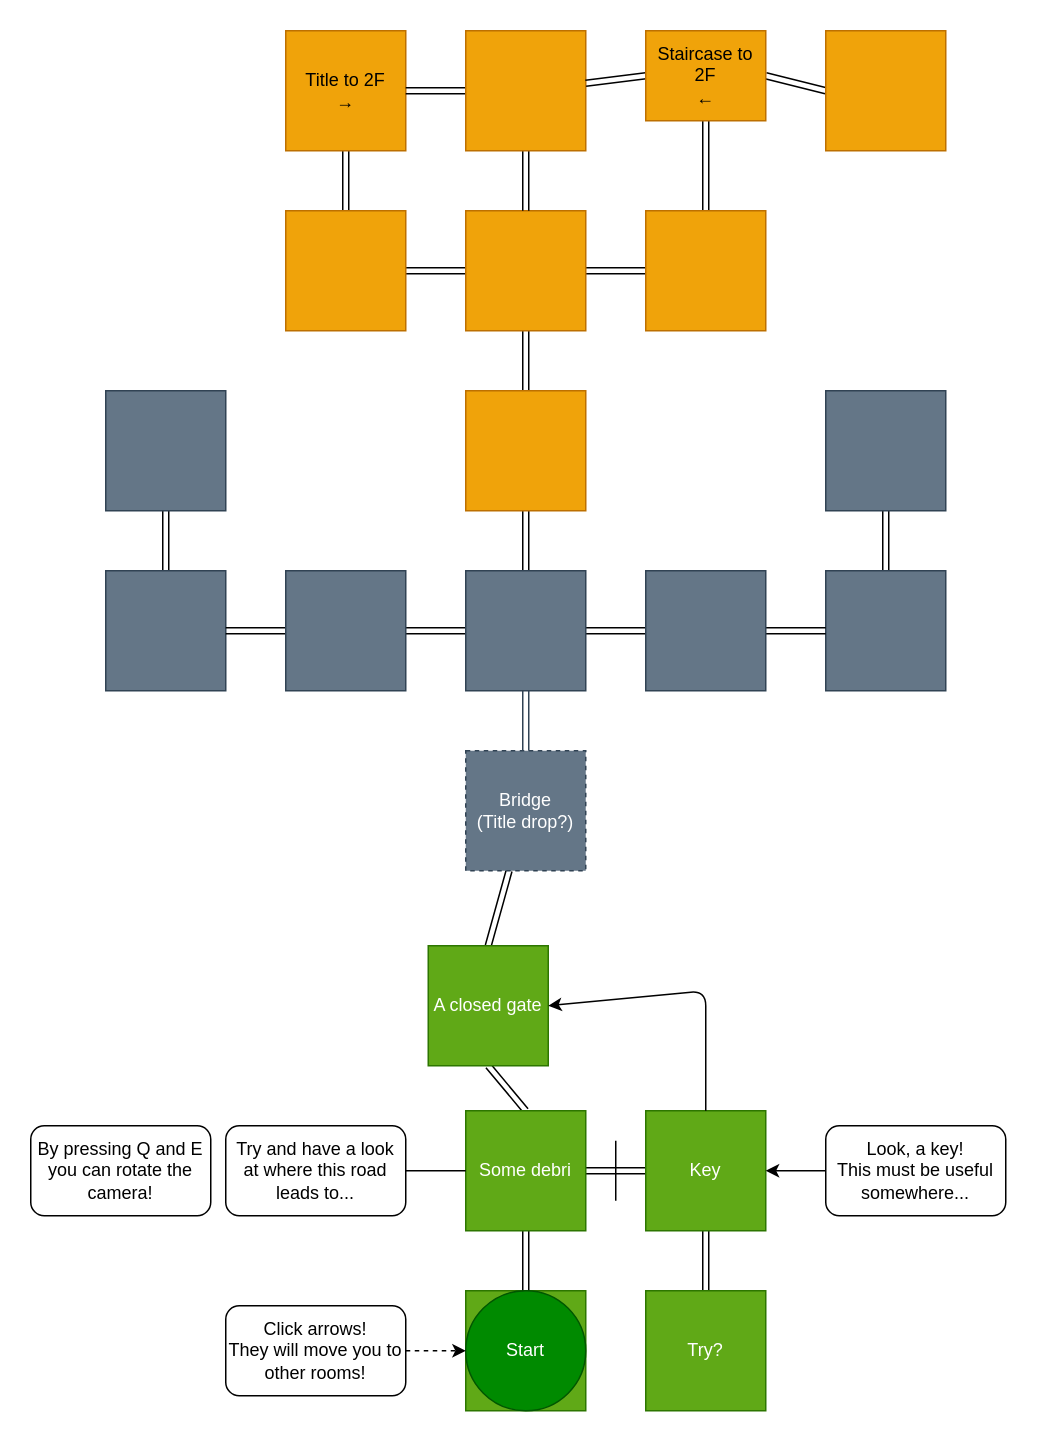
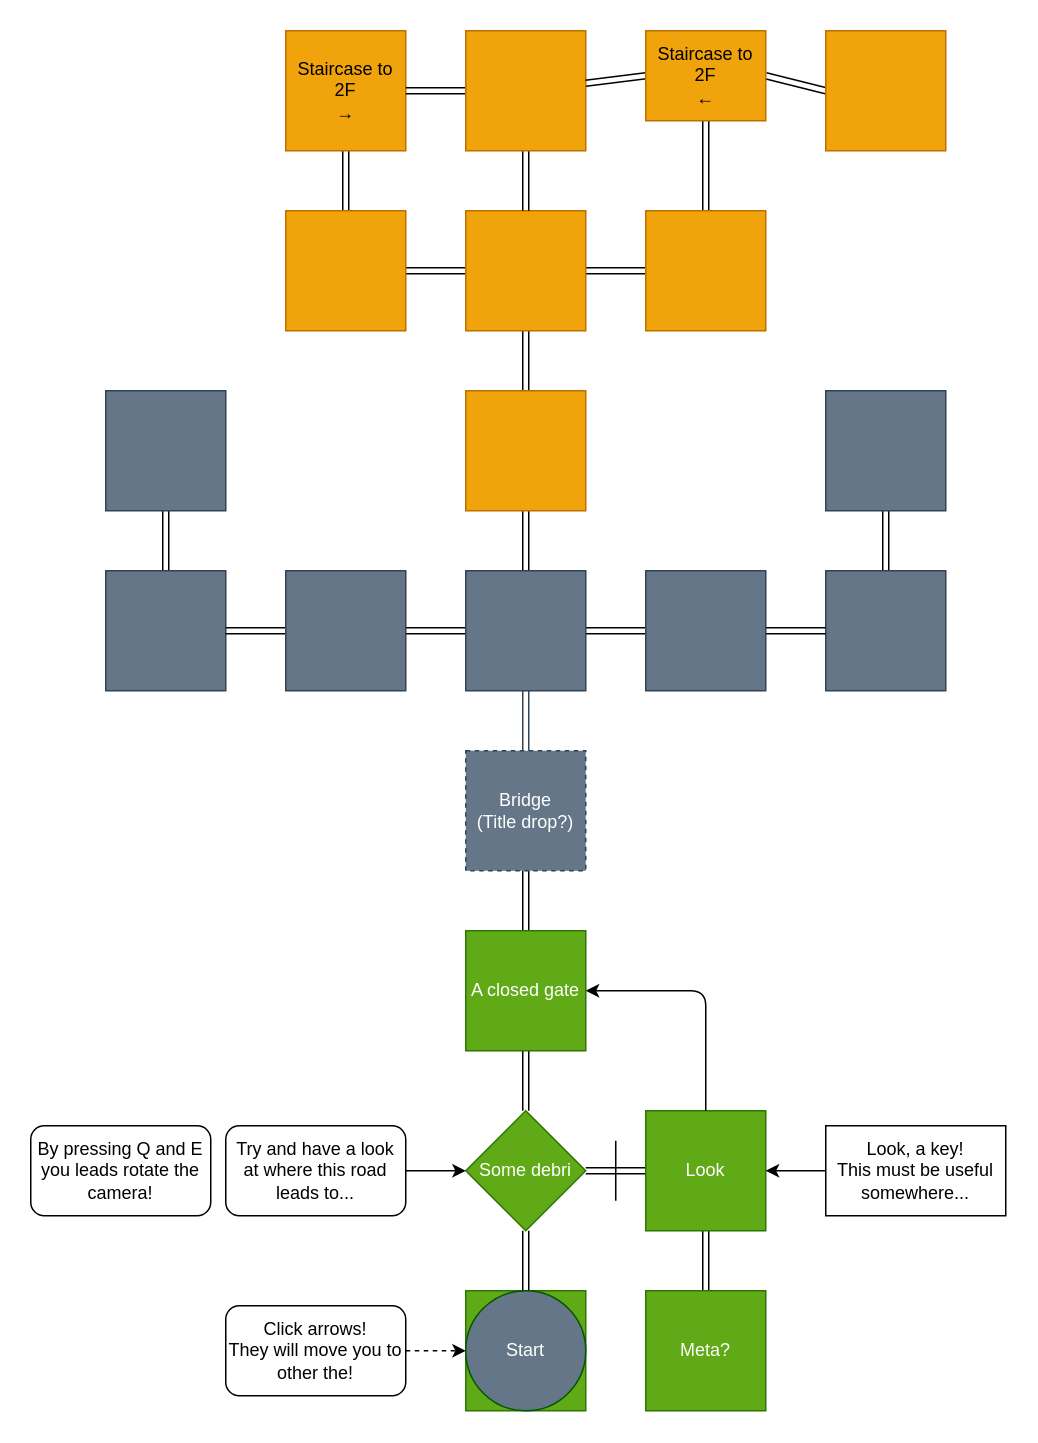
  <mxCell id="0" />
  <mxCell id="1" parent="0" />
  <mxCell id="2" value="" style="whiteSpace=wrap;html=1;aspect=fixed;rounded=0;fillColor=#60a917;fontColor=#ffffff;strokeColor=#2D7600;" vertex="1" parent="1"><mxGeometry x="310" y="860" width="80" height="80" as="geometry" /></mxCell>
  <mxCell id="3" style="edgeStyle=none;shape=link;orthogonalLoop=1;jettySize=auto;html=1;exitX=1;exitY=0.5;exitDx=0;exitDy=0;entryX=0;entryY=0.5;entryDx=0;entryDy=0;" edge="1" parent="1" source="6" target="8"><mxGeometry relative="1" as="geometry" /></mxCell>
  <mxCell id="4" style="edgeStyle=none;shape=link;orthogonalLoop=1;jettySize=auto;html=1;exitX=0.5;exitY=0;exitDx=0;exitDy=0;entryX=0.5;entryY=1;entryDx=0;entryDy=0;" edge="1" parent="1" source="6" target="11"><mxGeometry relative="1" as="geometry" /></mxCell>
  <mxCell id="5" style="edgeStyle=none;shape=link;orthogonalLoop=1;jettySize=auto;html=1;exitX=0.5;exitY=1;exitDx=0;exitDy=0;entryX=0.5;entryY=0;entryDx=0;entryDy=0;" edge="1" parent="1" source="6" target="12"><mxGeometry relative="1" as="geometry" /></mxCell>
- <mxCell id="6" value="Some debri" style="whiteSpace=wrap;html=1;aspect=fixed;rounded=0;fillColor=#60a917;fontColor=#ffffff;strokeColor=#2D7600;" vertex="1" parent="1"><mxGeometry x="310" y="740" width="80" height="80" as="geometry" /></mxCell>
+ <mxCell id="6" value="Some debri" style="rhombus;whiteSpace=wrap;html=1;aspect=fixed;fillColor=#60a917;fontColor=#ffffff;strokeColor=#2D7600;" vertex="1" parent="1"><mxGeometry x="310" y="740" width="80" height="80" as="geometry" /></mxCell>
  <mxCell id="7" style="edgeStyle=none;shape=link;orthogonalLoop=1;jettySize=auto;html=1;exitX=0.5;exitY=1;exitDx=0;exitDy=0;entryX=0.5;entryY=0;entryDx=0;entryDy=0;" edge="1" parent="1" source="8" target="9"><mxGeometry relative="1" as="geometry" /></mxCell>
- <mxCell id="8" value="Key" style="whiteSpace=wrap;html=1;aspect=fixed;rounded=0;fillColor=#60a917;fontColor=#ffffff;strokeColor=#2D7600;" vertex="1" parent="1"><mxGeometry x="430" y="740" width="80" height="80" as="geometry" /></mxCell>
- <mxCell id="9" value="Try?" style="whiteSpace=wrap;html=1;aspect=fixed;rounded=0;fillColor=#60a917;fontColor=#ffffff;strokeColor=#2D7600;" vertex="1" parent="1"><mxGeometry x="430" y="860" width="80" height="80" as="geometry" /></mxCell>
+ <mxCell id="8" value="Look" style="whiteSpace=wrap;html=1;aspect=fixed;rounded=0;fillColor=#60a917;fontColor=#ffffff;strokeColor=#2D7600;" vertex="1" parent="1"><mxGeometry x="430" y="740" width="80" height="80" as="geometry" /></mxCell>
+ <mxCell id="9" value="Meta?" style="whiteSpace=wrap;html=1;aspect=fixed;rounded=0;fillColor=#60a917;fontColor=#ffffff;strokeColor=#2D7600;" vertex="1" parent="1"><mxGeometry x="430" y="860" width="80" height="80" as="geometry" /></mxCell>
  <mxCell id="10" style="edgeStyle=none;shape=link;orthogonalLoop=1;jettySize=auto;html=1;exitX=0.5;exitY=0;exitDx=0;exitDy=0;" edge="1" parent="1" source="11" target="23"><mxGeometry relative="1" as="geometry" /></mxCell>
- <mxCell id="11" value="A closed gate" style="whiteSpace=wrap;html=1;aspect=fixed;rounded=0;fillColor=#60a917;fontColor=#ffffff;strokeColor=#2D7600;" vertex="1" parent="1"><mxGeometry x="285" y="630" width="80" height="80" as="geometry" /></mxCell>
- <mxCell id="12" value="Start" style="ellipse;whiteSpace=wrap;html=1;aspect=fixed;rounded=0;fillColor=#008a00;fontColor=#ffffff;strokeColor=#005700;" vertex="1" parent="1"><mxGeometry x="310" y="860" width="80" height="80" as="geometry" /></mxCell>
+ <mxCell id="11" value="A closed gate" style="whiteSpace=wrap;html=1;aspect=fixed;rounded=0;fillColor=#60a917;fontColor=#ffffff;strokeColor=#2D7600;" vertex="1" parent="1"><mxGeometry x="310" y="620" width="80" height="80" as="geometry" /></mxCell>
+ <mxCell id="12" value="Start" style="ellipse;whiteSpace=wrap;html=1;aspect=fixed;rounded=0;fillColor=#647687;fontColor=#ffffff;strokeColor=#005700;" vertex="1" parent="1"><mxGeometry x="310" y="860" width="80" height="80" as="geometry" /></mxCell>
  <mxCell id="13" value="" style="endArrow=classic;html=1;exitX=0.5;exitY=0;exitDx=0;exitDy=0;entryX=1;entryY=0.5;entryDx=0;entryDy=0;" edge="1" parent="1" source="8" target="11"><mxGeometry width="50" height="50" relative="1" as="geometry"><mxPoint x="370" y="650" as="sourcePoint" /><mxPoint x="420" y="600" as="targetPoint" /><Array as="points"><mxPoint x="470" y="660" /></Array></mxGeometry></mxCell>
  <mxCell id="14" style="edgeStyle=none;orthogonalLoop=1;jettySize=auto;html=1;exitX=1;exitY=0.5;exitDx=0;exitDy=0;entryX=0;entryY=0.5;entryDx=0;entryDy=0;dashed=1;" edge="1" parent="1" source="15" target="12"><mxGeometry relative="1" as="geometry" /></mxCell>
- <mxCell id="15" value="Click arrows!&lt;div&gt;They will move you to other rooms!&lt;/div&gt;" style="rounded=1;whiteSpace=wrap;html=1;" vertex="1" parent="1"><mxGeometry x="150" y="870" width="120" height="60" as="geometry" /></mxCell>
- <mxCell id="16" value="By pressing Q and E&lt;div&gt;you can rotate the camera!&lt;/div&gt;" style="rounded=1;whiteSpace=wrap;html=1;" vertex="1" parent="1"><mxGeometry x="20" y="750" width="120" height="60" as="geometry" /></mxCell>
- <mxCell id="17" style="edgeStyle=none;orthogonalLoop=1;jettySize=auto;html=1;exitX=1;exitY=0.5;exitDx=0;exitDy=0;entryX=0;entryY=0.5;entryDx=0;entryDy=0;endArrow=none;" edge="1" parent="1" source="18" target="6"><mxGeometry relative="1" as="geometry" /></mxCell>
+ <mxCell id="15" value="Click arrows!&lt;div&gt;They will move you to other the!&lt;/div&gt;" style="rounded=1;whiteSpace=wrap;html=1;" vertex="1" parent="1"><mxGeometry x="150" y="870" width="120" height="60" as="geometry" /></mxCell>
+ <mxCell id="16" value="By pressing Q and E&lt;div&gt;you leads rotate the camera!&lt;/div&gt;" style="rounded=1;whiteSpace=wrap;html=1;" vertex="1" parent="1"><mxGeometry x="20" y="750" width="120" height="60" as="geometry" /></mxCell>
+ <mxCell id="17" style="edgeStyle=none;orthogonalLoop=1;jettySize=auto;html=1;exitX=1;exitY=0.5;exitDx=0;exitDy=0;entryX=0;entryY=0.5;entryDx=0;entryDy=0;" edge="1" parent="1" source="18" target="6"><mxGeometry relative="1" as="geometry" /></mxCell>
  <mxCell id="18" value="Try and have a look at where this road leads to..." style="rounded=1;whiteSpace=wrap;html=1;" vertex="1" parent="1"><mxGeometry x="150" y="750" width="120" height="60" as="geometry" /></mxCell>
  <mxCell id="19" value="" style="endArrow=none;html=1;" edge="1" parent="1"><mxGeometry width="50" height="50" relative="1" as="geometry"><mxPoint x="410" y="760" as="sourcePoint" /><mxPoint x="410" y="800" as="targetPoint" /></mxGeometry></mxCell>
  <mxCell id="20" style="edgeStyle=none;orthogonalLoop=1;jettySize=auto;html=1;exitX=0;exitY=0.5;exitDx=0;exitDy=0;entryX=1;entryY=0.5;entryDx=0;entryDy=0;" edge="1" parent="1" source="21" target="8"><mxGeometry relative="1" as="geometry" /></mxCell>
- <mxCell id="21" value="Look, a key!&lt;div&gt;This must be useful somewhere...&lt;/div&gt;" style="rounded=1;whiteSpace=wrap;html=1;" vertex="1" parent="1"><mxGeometry x="550" y="750" width="120" height="60" as="geometry" /></mxCell>
+ <mxCell id="21" value="Look, a key!&lt;div&gt;This must be useful somewhere...&lt;/div&gt;" style="whiteSpace=wrap;html=1;rounded=0;" vertex="1" parent="1"><mxGeometry x="550" y="750" width="120" height="60" as="geometry" /></mxCell>
  <mxCell id="22" style="edgeStyle=none;shape=link;orthogonalLoop=1;jettySize=auto;html=1;exitX=0.5;exitY=0;exitDx=0;exitDy=0;entryX=0.5;entryY=1;entryDx=0;entryDy=0;fillColor=#647687;strokeColor=#314354;" edge="1" parent="1" source="23" target="33"><mxGeometry relative="1" as="geometry" /></mxCell>
  <mxCell id="23" value="Bridge&lt;div&gt;(Title drop?)&lt;/div&gt;" style="whiteSpace=wrap;html=1;aspect=fixed;fillColor=#647687;fontColor=#ffffff;strokeColor=#314354;dashed=1;" vertex="1" parent="1"><mxGeometry x="310" y="500" width="80" height="80" as="geometry" /></mxCell>
  <mxCell id="24" style="edgeStyle=none;shape=link;orthogonalLoop=1;jettySize=auto;html=1;exitX=0.5;exitY=0;exitDx=0;exitDy=0;entryX=0.5;entryY=1;entryDx=0;entryDy=0;" edge="1" parent="1" source="25" target="28"><mxGeometry relative="1" as="geometry" /></mxCell>
  <mxCell id="25" value="" style="whiteSpace=wrap;html=1;aspect=fixed;fillColor=#647687;fontColor=#ffffff;strokeColor=#314354;" vertex="1" parent="1"><mxGeometry x="550" y="380" width="80" height="80" as="geometry" /></mxCell>
  <mxCell id="26" style="edgeStyle=none;shape=link;orthogonalLoop=1;jettySize=auto;html=1;exitX=0.5;exitY=0;exitDx=0;exitDy=0;" edge="1" parent="1" source="27" target="29"><mxGeometry relative="1" as="geometry"><Array as="points"><mxPoint x="110" y="360" /></Array></mxGeometry></mxCell>
  <mxCell id="27" value="" style="whiteSpace=wrap;html=1;aspect=fixed;fillColor=#647687;fontColor=#ffffff;strokeColor=#314354;" vertex="1" parent="1"><mxGeometry x="70" y="380" width="80" height="80" as="geometry" /></mxCell>
  <mxCell id="28" value="" style="whiteSpace=wrap;html=1;aspect=fixed;fillColor=#647687;fontColor=#ffffff;strokeColor=#314354;" vertex="1" parent="1"><mxGeometry x="550" y="260" width="80" height="80" as="geometry" /></mxCell>
  <mxCell id="29" value="" style="whiteSpace=wrap;html=1;aspect=fixed;fillColor=#647687;fontColor=#ffffff;strokeColor=#314354;" vertex="1" parent="1"><mxGeometry x="70" y="260" width="80" height="80" as="geometry" /></mxCell>
  <mxCell id="30" style="edgeStyle=none;shape=link;orthogonalLoop=1;jettySize=auto;html=1;exitX=1;exitY=0.5;exitDx=0;exitDy=0;entryX=0;entryY=0.5;entryDx=0;entryDy=0;width=-4;" edge="1" parent="1" source="33" target="35"><mxGeometry relative="1" as="geometry" /></mxCell>
  <mxCell id="31" style="edgeStyle=none;shape=link;orthogonalLoop=1;jettySize=auto;html=1;exitX=0;exitY=0.5;exitDx=0;exitDy=0;" edge="1" parent="1" source="33" target="37"><mxGeometry relative="1" as="geometry" /></mxCell>
  <mxCell id="32" style="edgeStyle=none;shape=link;orthogonalLoop=1;jettySize=auto;html=1;exitX=0.5;exitY=0;exitDx=0;exitDy=0;" edge="1" parent="1" source="33" target="39"><mxGeometry relative="1" as="geometry" /></mxCell>
  <mxCell id="33" value="" style="whiteSpace=wrap;html=1;aspect=fixed;fillColor=#647687;fontColor=#ffffff;strokeColor=#314354;" vertex="1" parent="1"><mxGeometry x="310" y="380" width="80" height="80" as="geometry" /></mxCell>
  <mxCell id="34" style="edgeStyle=none;shape=link;orthogonalLoop=1;jettySize=auto;html=1;exitX=1;exitY=0.5;exitDx=0;exitDy=0;entryX=0;entryY=0.5;entryDx=0;entryDy=0;" edge="1" parent="1" source="35" target="25"><mxGeometry relative="1" as="geometry" /></mxCell>
  <mxCell id="35" value="" style="whiteSpace=wrap;html=1;aspect=fixed;fillColor=#647687;fontColor=#ffffff;strokeColor=#314354;" vertex="1" parent="1"><mxGeometry x="430" y="380" width="80" height="80" as="geometry" /></mxCell>
  <mxCell id="36" style="edgeStyle=none;shape=link;orthogonalLoop=1;jettySize=auto;html=1;exitX=0;exitY=0.5;exitDx=0;exitDy=0;" edge="1" parent="1" source="37" target="27"><mxGeometry relative="1" as="geometry" /></mxCell>
  <mxCell id="37" value="" style="whiteSpace=wrap;html=1;aspect=fixed;fillColor=#647687;fontColor=#ffffff;strokeColor=#314354;" vertex="1" parent="1"><mxGeometry x="190" y="380" width="80" height="80" as="geometry" /></mxCell>
  <mxCell id="38" style="edgeStyle=none;shape=link;orthogonalLoop=1;jettySize=auto;html=1;exitX=0.5;exitY=0;exitDx=0;exitDy=0;" edge="1" parent="1" source="39" target="42"><mxGeometry relative="1" as="geometry" /></mxCell>
  <mxCell id="39" value="" style="whiteSpace=wrap;html=1;aspect=fixed;fillColor=#f0a30a;fontColor=#000000;strokeColor=#BD7000;" vertex="1" parent="1"><mxGeometry x="310" y="260" width="80" height="80" as="geometry" /></mxCell>
  <mxCell id="40" style="edgeStyle=none;shape=link;orthogonalLoop=1;jettySize=auto;html=1;exitX=1;exitY=0.5;exitDx=0;exitDy=0;entryX=0;entryY=0.5;entryDx=0;entryDy=0;" edge="1" parent="1" source="42" target="44"><mxGeometry relative="1" as="geometry" /></mxCell>
  <mxCell id="41" style="edgeStyle=none;shape=link;orthogonalLoop=1;jettySize=auto;html=1;exitX=0;exitY=0.5;exitDx=0;exitDy=0;" edge="1" parent="1" source="42" target="46"><mxGeometry relative="1" as="geometry" /></mxCell>
  <mxCell id="42" value="" style="whiteSpace=wrap;html=1;aspect=fixed;fillColor=#f0a30a;fontColor=#000000;strokeColor=#BD7000;" vertex="1" parent="1"><mxGeometry x="310" y="140" width="80" height="80" as="geometry" /></mxCell>
  <mxCell id="43" style="edgeStyle=none;shape=link;orthogonalLoop=1;jettySize=auto;html=1;exitX=0.5;exitY=0;exitDx=0;exitDy=0;entryX=0.5;entryY=1;entryDx=0;entryDy=0;" edge="1" parent="1" source="44" target="53"><mxGeometry relative="1" as="geometry" /></mxCell>
  <mxCell id="44" value="" style="whiteSpace=wrap;html=1;aspect=fixed;fillColor=#f0a30a;fontColor=#000000;strokeColor=#BD7000;" vertex="1" parent="1"><mxGeometry x="430" y="140" width="80" height="80" as="geometry" /></mxCell>
  <mxCell id="45" style="edgeStyle=none;shape=link;orthogonalLoop=1;jettySize=auto;html=1;exitX=0.5;exitY=0;exitDx=0;exitDy=0;entryX=0.5;entryY=1;entryDx=0;entryDy=0;" edge="1" parent="1" source="46" target="47"><mxGeometry relative="1" as="geometry" /></mxCell>
  <mxCell id="46" value="" style="whiteSpace=wrap;html=1;aspect=fixed;fillColor=#f0a30a;fontColor=#000000;strokeColor=#BD7000;" vertex="1" parent="1"><mxGeometry x="190" y="140" width="80" height="80" as="geometry" /></mxCell>
- <mxCell id="47" value="Title to 2F&lt;div&gt;→&lt;/div&gt;" style="whiteSpace=wrap;html=1;aspect=fixed;fillColor=#f0a30a;fontColor=#000000;strokeColor=#BD7000;" vertex="1" parent="1"><mxGeometry x="190" y="20" width="80" height="80" as="geometry" /></mxCell>
+ <mxCell id="47" value="Staircase to 2F&lt;div&gt;→&lt;/div&gt;" style="whiteSpace=wrap;html=1;aspect=fixed;fillColor=#f0a30a;fontColor=#000000;strokeColor=#BD7000;" vertex="1" parent="1"><mxGeometry x="190" y="20" width="80" height="80" as="geometry" /></mxCell>
  <mxCell id="48" style="edgeStyle=none;shape=link;orthogonalLoop=1;jettySize=auto;html=1;exitX=0.5;exitY=1;exitDx=0;exitDy=0;" edge="1" parent="1" source="50" target="42"><mxGeometry relative="1" as="geometry" /></mxCell>
  <mxCell id="49" style="edgeStyle=none;shape=link;orthogonalLoop=1;jettySize=auto;html=1;exitX=0;exitY=0.5;exitDx=0;exitDy=0;entryX=1;entryY=0.5;entryDx=0;entryDy=0;" edge="1" parent="1" source="50" target="47"><mxGeometry relative="1" as="geometry" /></mxCell>
  <mxCell id="50" value="" style="whiteSpace=wrap;html=1;aspect=fixed;fillColor=#f0a30a;fontColor=#000000;strokeColor=#BD7000;" vertex="1" parent="1"><mxGeometry x="310" y="20" width="80" height="80" as="geometry" /></mxCell>
  <mxCell id="51" style="edgeStyle=none;shape=link;orthogonalLoop=1;jettySize=auto;html=1;exitX=0;exitY=0.5;exitDx=0;exitDy=0;" edge="1" parent="1" source="53" target="50"><mxGeometry relative="1" as="geometry" /></mxCell>
  <mxCell id="52" style="edgeStyle=none;shape=link;orthogonalLoop=1;jettySize=auto;html=1;exitX=1;exitY=0.5;exitDx=0;exitDy=0;entryX=0;entryY=0.5;entryDx=0;entryDy=0;" edge="1" parent="1" source="53" target="54"><mxGeometry relative="1" as="geometry" /></mxCell>
  <mxCell id="53" value="Staircase to 2F&lt;div&gt;←&lt;/div&gt;" style="whiteSpace=wrap;html=1;aspect=fixed;fillColor=#f0a30a;fontColor=#000000;strokeColor=#BD7000;" vertex="1" parent="1"><mxGeometry x="430" y="20" width="80" height="60" as="geometry" /></mxCell>
  <mxCell id="54" value="" style="whiteSpace=wrap;html=1;aspect=fixed;fillColor=#f0a30a;fontColor=#000000;strokeColor=#BD7000;" vertex="1" parent="1"><mxGeometry x="550" y="20" width="80" height="80" as="geometry" /></mxCell>
